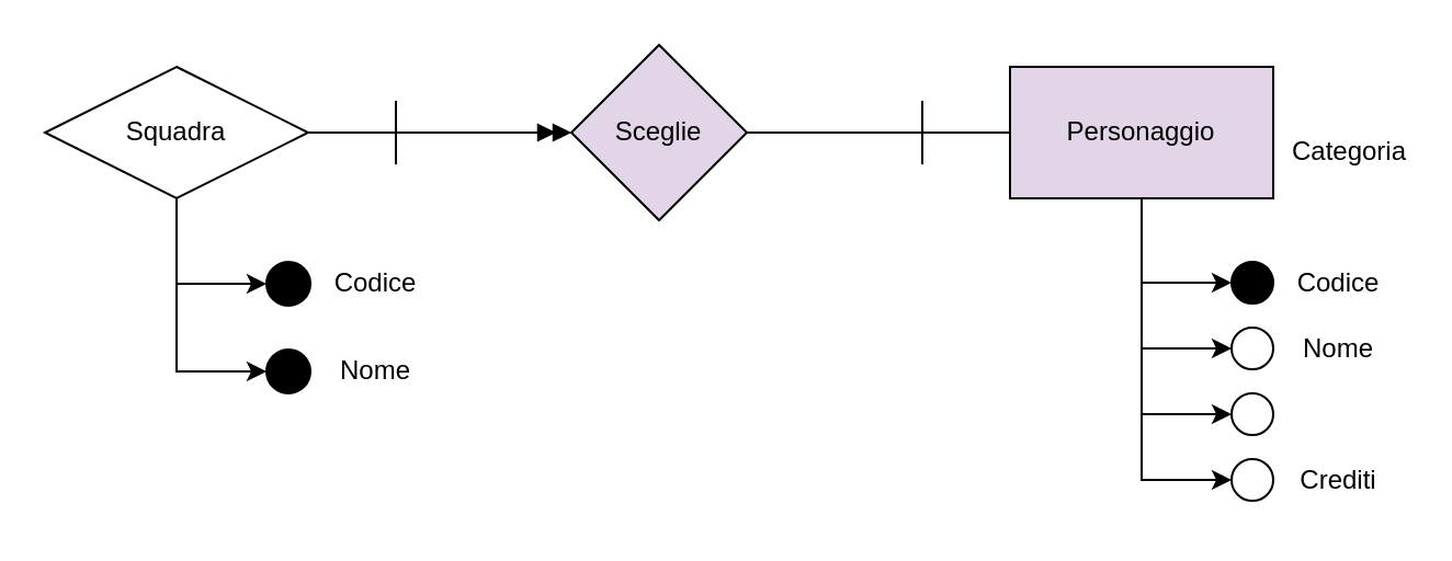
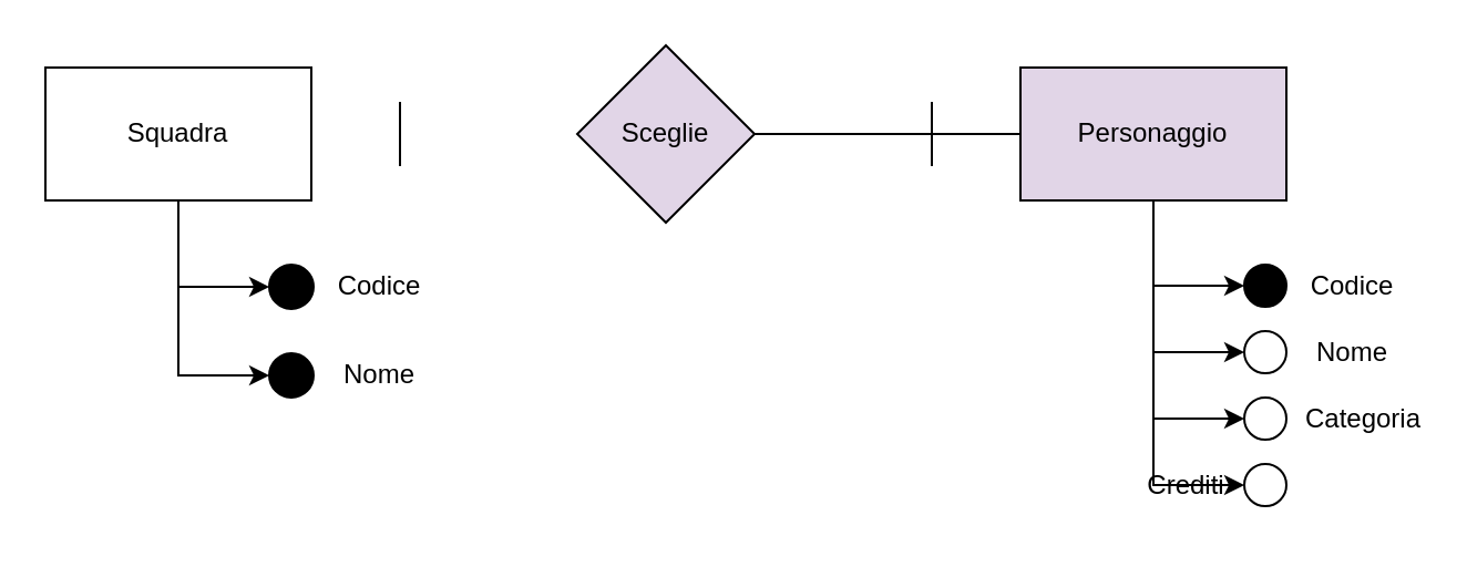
  <mxCell id="0" />
  <mxCell id="1" parent="0" />
- <mxCell id="2" style="edgeStyle=orthogonalEdgeStyle;rounded=0;orthogonalLoop=1;jettySize=auto;html=1;entryX=0;entryY=0.5;entryDx=0;entryDy=0;endArrow=doubleBlock;endFill=1;" parent="1" source="5" target="12" edge="1"><mxGeometry relative="1" as="geometry" /></mxCell>
  <mxCell id="3" style="edgeStyle=orthogonalEdgeStyle;rounded=0;orthogonalLoop=1;jettySize=auto;html=1;entryX=0;entryY=0.5;entryDx=0;entryDy=0;" parent="1" source="5" target="22" edge="1"><mxGeometry relative="1" as="geometry" /></mxCell>
  <mxCell id="4" style="edgeStyle=orthogonalEdgeStyle;rounded=0;orthogonalLoop=1;jettySize=auto;html=1;entryX=0;entryY=0.5;entryDx=0;entryDy=0;" parent="1" source="5" target="24" edge="1"><mxGeometry relative="1" as="geometry" /></mxCell>
- <mxCell id="5" value="Squadra" style="rhombus;whiteSpace=wrap;html=1;" parent="1" vertex="1"><mxGeometry x="20" y="30" width="120" height="60" as="geometry" /></mxCell>
+ <mxCell id="5" value="Squadra" style="rounded=0;whiteSpace=wrap;html=1;" parent="1" vertex="1"><mxGeometry x="20" y="30" width="120" height="60" as="geometry" /></mxCell>
  <mxCell id="6" style="edgeStyle=orthogonalEdgeStyle;rounded=0;orthogonalLoop=1;jettySize=auto;html=1;entryX=1;entryY=0.5;entryDx=0;entryDy=0;endArrow=none;" parent="1" source="11" target="12" edge="1"><mxGeometry relative="1" as="geometry" /></mxCell>
  <mxCell id="7" style="edgeStyle=orthogonalEdgeStyle;rounded=0;orthogonalLoop=1;jettySize=auto;html=1;entryX=0;entryY=0.5;entryDx=0;entryDy=0;" parent="1" source="11" target="14" edge="1"><mxGeometry relative="1" as="geometry" /></mxCell>
  <mxCell id="8" style="edgeStyle=orthogonalEdgeStyle;rounded=0;orthogonalLoop=1;jettySize=auto;html=1;entryX=0;entryY=0.5;entryDx=0;entryDy=0;" parent="1" source="11" target="16" edge="1"><mxGeometry relative="1" as="geometry" /></mxCell>
  <mxCell id="9" style="edgeStyle=orthogonalEdgeStyle;rounded=0;orthogonalLoop=1;jettySize=auto;html=1;entryX=0;entryY=0.5;entryDx=0;entryDy=0;" parent="1" source="11" target="18" edge="1"><mxGeometry relative="1" as="geometry" /></mxCell>
  <mxCell id="10" style="edgeStyle=orthogonalEdgeStyle;rounded=0;orthogonalLoop=1;jettySize=auto;html=1;entryX=0;entryY=0.5;entryDx=0;entryDy=0;" parent="1" source="11" target="20" edge="1"><mxGeometry relative="1" as="geometry" /></mxCell>
  <mxCell id="11" value="Personaggio" style="rounded=0;whiteSpace=wrap;html=1;fillColor=#e1d5e7;" parent="1" vertex="1"><mxGeometry x="460" y="30" width="120" height="60" as="geometry" /></mxCell>
  <mxCell id="12" value="Sceglie" style="rhombus;whiteSpace=wrap;html=1;fillColor=#e1d5e7;" parent="1" vertex="1"><mxGeometry x="260" y="20" width="80" height="80" as="geometry" /></mxCell>
  <mxCell id="13" value="" style="endArrow=none;html=1;rounded=0;" parent="1" edge="1"><mxGeometry width="50" height="50" relative="1" as="geometry"><mxPoint x="180" y="74.5" as="sourcePoint" /><mxPoint x="180" y="45.5" as="targetPoint" /></mxGeometry></mxCell>
  <mxCell id="14" value="" style="ellipse;whiteSpace=wrap;html=1;aspect=fixed;fillColor=#000000;" parent="1" vertex="1"><mxGeometry x="561" y="119" width="19" height="19" as="geometry" /></mxCell>
  <mxCell id="15" value="Codice" style="text;html=1;align=center;verticalAlign=middle;whiteSpace=wrap;rounded=0;" parent="1" vertex="1"><mxGeometry x="590" y="114" width="40" height="30" as="geometry" /></mxCell>
  <mxCell id="16" value="" style="ellipse;whiteSpace=wrap;html=1;aspect=fixed;" parent="1" vertex="1"><mxGeometry x="561" y="149" width="19" height="19" as="geometry" /></mxCell>
  <mxCell id="17" value="Nome" style="text;html=1;align=center;verticalAlign=middle;whiteSpace=wrap;rounded=0;" parent="1" vertex="1"><mxGeometry x="590" y="143.5" width="40" height="30" as="geometry" /></mxCell>
  <mxCell id="18" value="" style="ellipse;whiteSpace=wrap;html=1;aspect=fixed;" parent="1" vertex="1"><mxGeometry x="561" y="179" width="19" height="19" as="geometry" /></mxCell>
- <mxCell id="19" value="Categoria" style="text;html=1;align=center;verticalAlign=middle;whiteSpace=wrap;rounded=0;" parent="1" vertex="1"><mxGeometry x="590" y="53.5" width="50" height="30" as="geometry" /></mxCell>
+ <mxCell id="19" value="Categoria" style="text;html=1;align=center;verticalAlign=middle;whiteSpace=wrap;rounded=0;" parent="1" vertex="1"><mxGeometry x="590" y="173.5" width="50" height="30" as="geometry" /></mxCell>
  <mxCell id="20" value="" style="ellipse;whiteSpace=wrap;html=1;aspect=fixed;" parent="1" vertex="1"><mxGeometry x="561" y="209" width="19" height="19" as="geometry" /></mxCell>
- <mxCell id="21" value="Crediti" style="text;html=1;align=center;verticalAlign=middle;whiteSpace=wrap;rounded=0;" parent="1" vertex="1"><mxGeometry x="590" y="203.5" width="40" height="30" as="geometry" /></mxCell>
+ <mxCell id="21" value="Crediti" style="text;html=1;align=center;verticalAlign=middle;whiteSpace=wrap;rounded=0;" parent="1" vertex="1"><mxGeometry x="515" y="203.5" width="40" height="30" as="geometry" /></mxCell>
  <mxCell id="22" value="" style="ellipse;whiteSpace=wrap;html=1;aspect=fixed;fillColor=#000000;" parent="1" vertex="1"><mxGeometry x="121" y="119" width="20" height="20" as="geometry" /></mxCell>
  <mxCell id="23" value="Codice" style="text;html=1;align=center;verticalAlign=middle;whiteSpace=wrap;rounded=0;" parent="1" vertex="1"><mxGeometry x="151" y="114" width="40" height="30" as="geometry" /></mxCell>
  <mxCell id="24" value="" style="ellipse;whiteSpace=wrap;html=1;aspect=fixed;fillColor=#000000;" parent="1" vertex="1"><mxGeometry x="121" y="159" width="20" height="20" as="geometry" /></mxCell>
  <mxCell id="25" value="Nome" style="text;html=1;align=center;verticalAlign=middle;whiteSpace=wrap;rounded=0;" parent="1" vertex="1"><mxGeometry x="151" y="154" width="40" height="30" as="geometry" /></mxCell>
  <mxCell id="26" value="" style="endArrow=none;html=1;rounded=0;" edge="1" parent="1"><mxGeometry width="50" height="50" relative="1" as="geometry"><mxPoint x="420" y="74.5" as="sourcePoint" /><mxPoint x="420" y="45.5" as="targetPoint" /></mxGeometry></mxCell>
